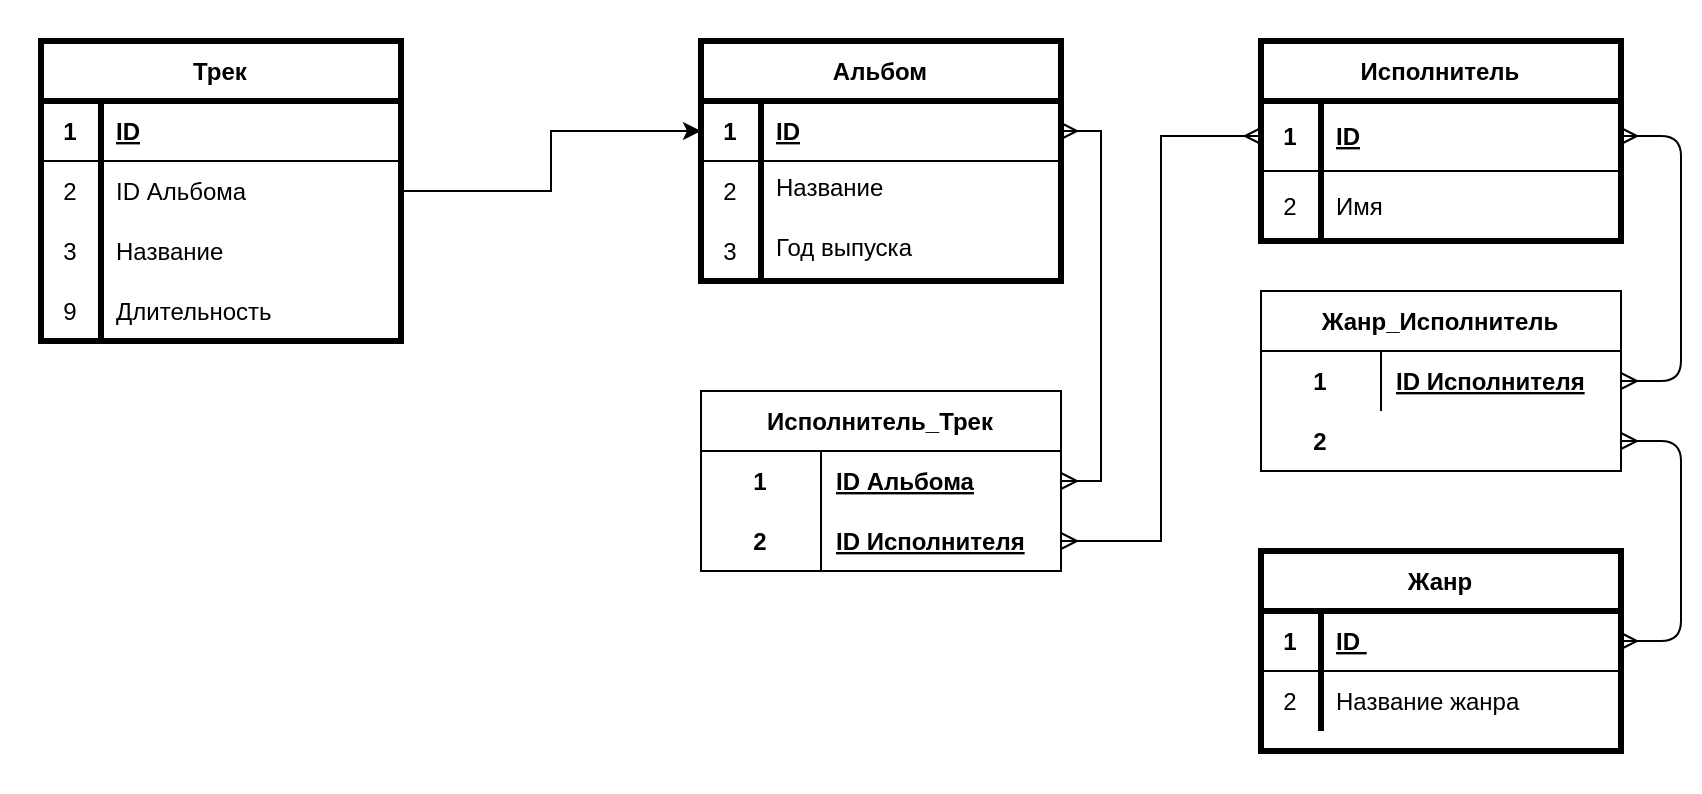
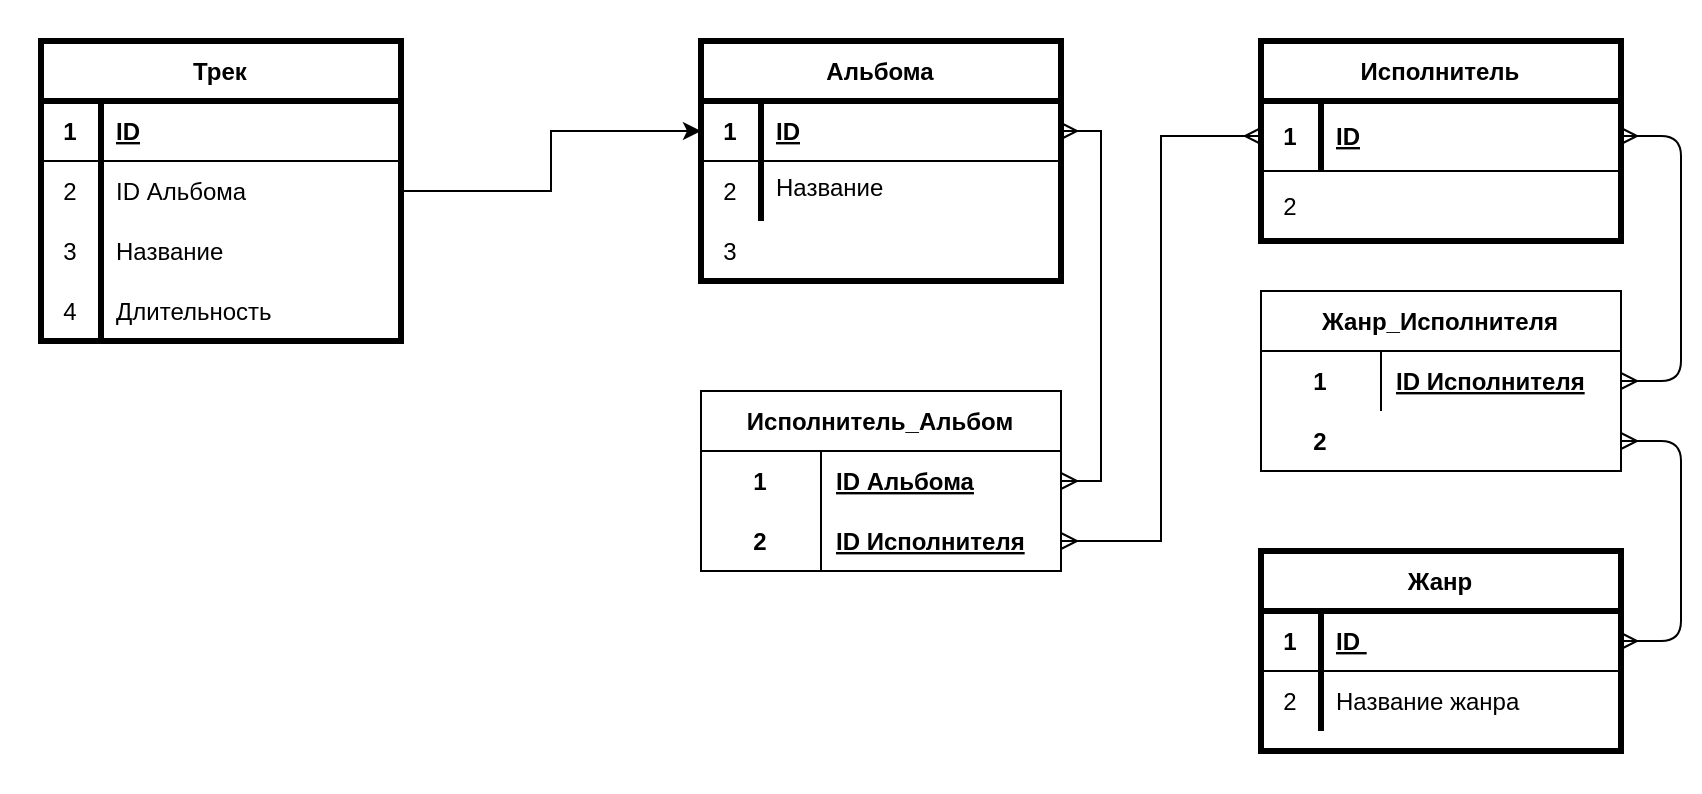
  <mxCell id="0" />
  <mxCell id="1" parent="0" />
- <mxCell id="2" value="Альбом" style="shape=table;startSize=30;container=1;collapsible=1;childLayout=tableLayout;fixedRows=1;rowLines=0;fontStyle=1;align=center;resizeLast=1;strokeWidth=3;fillColor=none;" parent="1" vertex="1"><mxGeometry x="350" y="20" width="180" height="120" as="geometry" /></mxCell>
+ <mxCell id="2" value="Альбома" style="shape=table;startSize=30;container=1;collapsible=1;childLayout=tableLayout;fixedRows=1;rowLines=0;fontStyle=1;align=center;resizeLast=1;strokeWidth=3;fillColor=none;" parent="1" vertex="1"><mxGeometry x="350" y="20" width="180" height="120" as="geometry" /></mxCell>
  <mxCell id="3" value="" style="shape=partialRectangle;collapsible=0;dropTarget=0;pointerEvents=0;fillColor=none;top=0;left=0;bottom=1;right=0;points=[[0,0.5],[1,0.5]];portConstraint=eastwest;" parent="2" vertex="1"><mxGeometry y="30" width="180" height="30" as="geometry" /></mxCell>
  <mxCell id="4" value="1" style="shape=partialRectangle;connectable=0;fillColor=none;top=0;left=0;bottom=0;right=0;fontStyle=1;overflow=hidden;" parent="3" vertex="1"><mxGeometry width="30" height="30" as="geometry" /></mxCell>
  <mxCell id="5" value="ID" style="shape=partialRectangle;connectable=0;fillColor=none;top=0;left=0;bottom=0;right=0;align=left;spacingLeft=6;fontStyle=5;overflow=hidden;" parent="3" vertex="1"><mxGeometry x="30" width="150" height="30" as="geometry" /></mxCell>
  <mxCell id="6" value="" style="shape=partialRectangle;collapsible=0;dropTarget=0;pointerEvents=0;fillColor=none;top=0;left=0;bottom=0;right=0;points=[[0,0.5],[1,0.5]];portConstraint=eastwest;" parent="2" vertex="1"><mxGeometry y="60" width="180" height="30" as="geometry" /></mxCell>
  <mxCell id="7" value="2" style="shape=partialRectangle;connectable=0;fillColor=none;top=0;left=0;bottom=0;right=0;editable=1;overflow=hidden;" parent="6" vertex="1"><mxGeometry width="30" height="30" as="geometry" /></mxCell>
  <mxCell id="8" value="Название" style="shape=partialRectangle;connectable=0;fillColor=none;top=0;left=0;bottom=0;right=0;align=left;spacingLeft=6;overflow=hidden;verticalAlign=top;" parent="6" vertex="1"><mxGeometry x="30" width="150" height="30" as="geometry" /></mxCell>
  <mxCell id="9" value="" style="shape=partialRectangle;collapsible=0;dropTarget=0;pointerEvents=0;fillColor=none;top=0;left=0;bottom=0;right=0;points=[[0,0.5],[1,0.5]];portConstraint=eastwest;" parent="2" vertex="1"><mxGeometry y="90" width="180" height="30" as="geometry" /></mxCell>
  <mxCell id="10" value="3" style="shape=partialRectangle;connectable=0;fillColor=none;top=0;left=0;bottom=0;right=0;editable=1;overflow=hidden;" parent="9" vertex="1"><mxGeometry width="30" height="30" as="geometry" /></mxCell>
- <mxCell id="11" value="Год выпуска&#10;" style="shape=partialRectangle;connectable=0;fillColor=none;top=0;left=0;bottom=0;right=0;align=left;spacingLeft=6;overflow=hidden;verticalAlign=top;" parent="9" vertex="1"><mxGeometry x="30" width="150" height="30" as="geometry" /></mxCell>
  <mxCell id="12" value="Исполнитель" style="shape=table;startSize=30;container=1;collapsible=1;childLayout=tableLayout;fixedRows=1;rowLines=0;fontStyle=1;align=center;resizeLast=1;strokeWidth=3;fillColor=none;labelBorderColor=none;" parent="1" vertex="1"><mxGeometry x="630" y="20" width="180" height="100" as="geometry" /></mxCell>
  <mxCell id="13" value="" style="shape=partialRectangle;collapsible=0;dropTarget=0;pointerEvents=0;fillColor=none;top=0;left=0;bottom=1;right=0;points=[[0,0.5],[1,0.5]];portConstraint=eastwest;" parent="12" vertex="1"><mxGeometry y="30" width="180" height="35" as="geometry" /></mxCell>
  <mxCell id="14" value="1" style="shape=partialRectangle;connectable=0;fillColor=none;top=0;left=0;bottom=0;right=0;fontStyle=1;overflow=hidden;" parent="13" vertex="1"><mxGeometry width="30" height="35" as="geometry" /></mxCell>
  <mxCell id="15" value="ID" style="shape=partialRectangle;connectable=0;fillColor=none;top=0;left=0;bottom=0;right=0;align=left;spacingLeft=6;fontStyle=5;overflow=hidden;" parent="13" vertex="1"><mxGeometry x="30" width="150" height="35" as="geometry" /></mxCell>
  <mxCell id="16" value="" style="shape=partialRectangle;collapsible=0;dropTarget=0;pointerEvents=0;fillColor=none;top=0;left=0;bottom=0;right=0;points=[[0,0.5],[1,0.5]];portConstraint=eastwest;" parent="12" vertex="1"><mxGeometry y="65" width="180" height="35" as="geometry" /></mxCell>
  <mxCell id="17" value="2" style="shape=partialRectangle;connectable=0;fillColor=none;top=0;left=0;bottom=0;right=0;editable=1;overflow=hidden;" parent="16" vertex="1"><mxGeometry width="30" height="35" as="geometry" /></mxCell>
- <mxCell id="18" value="Имя" style="shape=partialRectangle;connectable=0;fillColor=none;top=0;left=0;bottom=0;right=0;align=left;spacingLeft=6;overflow=hidden;" parent="16" vertex="1"><mxGeometry x="30" width="150" height="35" as="geometry" /></mxCell>
  <mxCell id="19" style="edgeStyle=orthogonalEdgeStyle;rounded=0;orthogonalLoop=1;jettySize=auto;html=1;exitX=1;exitY=0.5;exitDx=0;exitDy=0;entryX=0;entryY=0.5;entryDx=0;entryDy=0;" parent="1" source="20" target="3" edge="1"><mxGeometry relative="1" as="geometry" /></mxCell>
  <mxCell id="20" value="Трек" style="shape=table;startSize=30;container=1;collapsible=1;childLayout=tableLayout;fixedRows=1;rowLines=0;fontStyle=1;align=center;resizeLast=1;strokeWidth=3;fillColor=none;" parent="1" vertex="1"><mxGeometry x="20" y="20" width="180" height="150" as="geometry" /></mxCell>
  <mxCell id="21" value="" style="shape=partialRectangle;collapsible=0;dropTarget=0;pointerEvents=0;fillColor=none;top=0;left=0;bottom=1;right=0;points=[[0,0.5],[1,0.5]];portConstraint=eastwest;" parent="20" vertex="1"><mxGeometry y="30" width="180" height="30" as="geometry" /></mxCell>
  <mxCell id="22" value="1" style="shape=partialRectangle;connectable=0;fillColor=none;top=0;left=0;bottom=0;right=0;fontStyle=1;overflow=hidden;" parent="21" vertex="1"><mxGeometry width="30" height="30" as="geometry" /></mxCell>
  <mxCell id="23" value="ID" style="shape=partialRectangle;connectable=0;fillColor=none;top=0;left=0;bottom=0;right=0;align=left;spacingLeft=6;fontStyle=5;overflow=hidden;" parent="21" vertex="1"><mxGeometry x="30" width="150" height="30" as="geometry" /></mxCell>
  <mxCell id="24" value="" style="shape=partialRectangle;collapsible=0;dropTarget=0;pointerEvents=0;fillColor=none;top=0;left=0;bottom=0;right=0;points=[[0,0.5],[1,0.5]];portConstraint=eastwest;" parent="20" vertex="1"><mxGeometry y="60" width="180" height="30" as="geometry" /></mxCell>
  <mxCell id="25" value="2" style="shape=partialRectangle;connectable=0;fillColor=none;top=0;left=0;bottom=0;right=0;editable=1;overflow=hidden;" parent="24" vertex="1"><mxGeometry width="30" height="30" as="geometry" /></mxCell>
  <mxCell id="26" value="ID Альбома" style="shape=partialRectangle;connectable=0;fillColor=none;top=0;left=0;bottom=0;right=0;align=left;spacingLeft=6;overflow=hidden;" parent="24" vertex="1"><mxGeometry x="30" width="150" height="30" as="geometry" /></mxCell>
  <mxCell id="27" value="" style="shape=partialRectangle;collapsible=0;dropTarget=0;pointerEvents=0;fillColor=none;top=0;left=0;bottom=0;right=0;points=[[0,0.5],[1,0.5]];portConstraint=eastwest;" parent="20" vertex="1"><mxGeometry y="90" width="180" height="30" as="geometry" /></mxCell>
  <mxCell id="28" value="3" style="shape=partialRectangle;connectable=0;fillColor=none;top=0;left=0;bottom=0;right=0;editable=1;overflow=hidden;" parent="27" vertex="1"><mxGeometry width="30" height="30" as="geometry" /></mxCell>
  <mxCell id="29" value="Название" style="shape=partialRectangle;connectable=0;fillColor=none;top=0;left=0;bottom=0;right=0;align=left;spacingLeft=6;overflow=hidden;" parent="27" vertex="1"><mxGeometry x="30" width="150" height="30" as="geometry" /></mxCell>
  <mxCell id="30" value="" style="shape=partialRectangle;collapsible=0;dropTarget=0;pointerEvents=0;fillColor=none;top=0;left=0;bottom=0;right=0;points=[[0,0.5],[1,0.5]];portConstraint=eastwest;" parent="20" vertex="1"><mxGeometry y="120" width="180" height="30" as="geometry" /></mxCell>
- <mxCell id="31" value="9" style="shape=partialRectangle;connectable=0;fillColor=none;top=0;left=0;bottom=0;right=0;editable=1;overflow=hidden;" parent="30" vertex="1"><mxGeometry width="30" height="30" as="geometry" /></mxCell>
+ <mxCell id="31" value="4" style="shape=partialRectangle;connectable=0;fillColor=none;top=0;left=0;bottom=0;right=0;editable=1;overflow=hidden;" parent="30" vertex="1"><mxGeometry width="30" height="30" as="geometry" /></mxCell>
  <mxCell id="32" value="Длительность" style="shape=partialRectangle;connectable=0;fillColor=none;top=0;left=0;bottom=0;right=0;align=left;spacingLeft=6;overflow=hidden;" parent="30" vertex="1"><mxGeometry x="30" width="150" height="30" as="geometry" /></mxCell>
  <mxCell id="33" value="Жанр" style="shape=table;startSize=30;container=1;collapsible=1;childLayout=tableLayout;fixedRows=1;rowLines=0;fontStyle=1;align=center;resizeLast=1;strokeWidth=3;fillColor=none;" parent="1" vertex="1"><mxGeometry x="630" y="275" width="180" height="100" as="geometry" /></mxCell>
  <mxCell id="34" value="" style="shape=partialRectangle;collapsible=0;dropTarget=0;pointerEvents=0;fillColor=none;top=0;left=0;bottom=1;right=0;points=[[0,0.5],[1,0.5]];portConstraint=eastwest;" parent="33" vertex="1"><mxGeometry y="30" width="180" height="30" as="geometry" /></mxCell>
  <mxCell id="35" value="1" style="shape=partialRectangle;connectable=0;fillColor=none;top=0;left=0;bottom=0;right=0;fontStyle=1;overflow=hidden;" parent="34" vertex="1"><mxGeometry width="30" height="30" as="geometry" /></mxCell>
  <mxCell id="36" value="ID " style="shape=partialRectangle;connectable=0;fillColor=none;top=0;left=0;bottom=0;right=0;align=left;spacingLeft=6;fontStyle=5;overflow=hidden;" parent="34" vertex="1"><mxGeometry x="30" width="150" height="30" as="geometry" /></mxCell>
  <mxCell id="37" value="" style="shape=partialRectangle;collapsible=0;dropTarget=0;pointerEvents=0;fillColor=none;top=0;left=0;bottom=0;right=0;points=[[0,0.5],[1,0.5]];portConstraint=eastwest;" parent="33" vertex="1"><mxGeometry y="60" width="180" height="30" as="geometry" /></mxCell>
  <mxCell id="38" value="2" style="shape=partialRectangle;connectable=0;fillColor=none;top=0;left=0;bottom=0;right=0;editable=1;overflow=hidden;" parent="37" vertex="1"><mxGeometry width="30" height="30" as="geometry" /></mxCell>
  <mxCell id="39" value="Название жанра" style="shape=partialRectangle;connectable=0;fillColor=none;top=0;left=0;bottom=0;right=0;align=left;spacingLeft=6;overflow=hidden;" parent="37" vertex="1"><mxGeometry x="30" width="150" height="30" as="geometry" /></mxCell>
- <mxCell id="40" value="Жанр_Исполнитель" style="shape=table;startSize=30;container=1;collapsible=1;childLayout=tableLayout;fixedRows=1;rowLines=0;fontStyle=1;align=center;resizeLast=1;" vertex="1" parent="1"><mxGeometry x="630" y="145" width="180" height="90" as="geometry" /></mxCell>
+ <mxCell id="40" value="Жанр_Исполнителя" style="shape=table;startSize=30;container=1;collapsible=1;childLayout=tableLayout;fixedRows=1;rowLines=0;fontStyle=1;align=center;resizeLast=1;" vertex="1" parent="1"><mxGeometry x="630" y="145" width="180" height="90" as="geometry" /></mxCell>
  <mxCell id="41" value="" style="shape=partialRectangle;collapsible=0;dropTarget=0;pointerEvents=0;fillColor=none;top=0;left=0;bottom=0;right=0;points=[[0,0.5],[1,0.5]];portConstraint=eastwest;" vertex="1" parent="40"><mxGeometry y="30" width="180" height="30" as="geometry" /></mxCell>
  <mxCell id="42" value="1" style="shape=partialRectangle;connectable=0;fillColor=none;top=0;left=0;bottom=0;right=0;fontStyle=1;overflow=hidden;" vertex="1" parent="41"><mxGeometry width="60" height="30" as="geometry" /></mxCell>
  <mxCell id="43" value="ID Исполнителя" style="shape=partialRectangle;connectable=0;fillColor=none;top=0;left=0;bottom=0;right=0;align=left;spacingLeft=6;fontStyle=5;overflow=hidden;" vertex="1" parent="41"><mxGeometry x="60" width="120" height="30" as="geometry" /></mxCell>
  <mxCell id="44" value="" style="shape=partialRectangle;collapsible=0;dropTarget=0;pointerEvents=0;fillColor=none;top=0;left=0;bottom=1;right=0;points=[[0,0.5],[1,0.5]];portConstraint=eastwest;" vertex="1" parent="40"><mxGeometry y="60" width="180" height="30" as="geometry" /></mxCell>
  <mxCell id="45" value="2" style="shape=partialRectangle;connectable=0;fillColor=none;top=0;left=0;bottom=0;right=0;fontStyle=1;overflow=hidden;" vertex="1" parent="44"><mxGeometry width="60" height="30" as="geometry" /></mxCell>
- <mxCell id="46" value="Исполнитель_Трек" style="shape=table;startSize=30;container=1;collapsible=1;childLayout=tableLayout;fixedRows=1;rowLines=0;fontStyle=1;align=center;resizeLast=1;" vertex="1" parent="1"><mxGeometry x="350" y="195" width="180" height="90" as="geometry" /></mxCell>
+ <mxCell id="46" value="Исполнитель_Альбом" style="shape=table;startSize=30;container=1;collapsible=1;childLayout=tableLayout;fixedRows=1;rowLines=0;fontStyle=1;align=center;resizeLast=1;" vertex="1" parent="1"><mxGeometry x="350" y="195" width="180" height="90" as="geometry" /></mxCell>
  <mxCell id="47" value="" style="shape=partialRectangle;collapsible=0;dropTarget=0;pointerEvents=0;fillColor=none;top=0;left=0;bottom=0;right=0;points=[[0,0.5],[1,0.5]];portConstraint=eastwest;" vertex="1" parent="46"><mxGeometry y="30" width="180" height="30" as="geometry" /></mxCell>
  <mxCell id="48" value="1" style="shape=partialRectangle;connectable=0;fillColor=none;top=0;left=0;bottom=0;right=0;fontStyle=1;overflow=hidden;" vertex="1" parent="47"><mxGeometry width="60" height="30" as="geometry" /></mxCell>
  <mxCell id="49" value="ID Альбома" style="shape=partialRectangle;connectable=0;fillColor=none;top=0;left=0;bottom=0;right=0;align=left;spacingLeft=6;fontStyle=5;overflow=hidden;" vertex="1" parent="47"><mxGeometry x="60" width="120" height="30" as="geometry" /></mxCell>
  <mxCell id="50" value="" style="shape=partialRectangle;collapsible=0;dropTarget=0;pointerEvents=0;fillColor=none;top=0;left=0;bottom=1;right=0;points=[[0,0.5],[1,0.5]];portConstraint=eastwest;" vertex="1" parent="46"><mxGeometry y="60" width="180" height="30" as="geometry" /></mxCell>
  <mxCell id="51" value="2" style="shape=partialRectangle;connectable=0;fillColor=none;top=0;left=0;bottom=0;right=0;fontStyle=1;overflow=hidden;" vertex="1" parent="50"><mxGeometry width="60" height="30" as="geometry" /></mxCell>
  <mxCell id="52" value="ID Исполнителя" style="shape=partialRectangle;connectable=0;fillColor=none;top=0;left=0;bottom=0;right=0;align=left;spacingLeft=6;fontStyle=5;overflow=hidden;" vertex="1" parent="50"><mxGeometry x="60" width="120" height="30" as="geometry" /></mxCell>
  <mxCell id="53" value="" style="edgeStyle=entityRelationEdgeStyle;fontSize=12;html=1;endArrow=ERmany;endFill=0;startArrow=ERmany;entryX=1;entryY=0.5;entryDx=0;entryDy=0;exitX=1;exitY=0.5;exitDx=0;exitDy=0;startFill=0;" edge="1" parent="1" source="41" target="13"><mxGeometry width="100" height="100" relative="1" as="geometry"><mxPoint x="390" y="295" as="sourcePoint" /><mxPoint x="490" y="195" as="targetPoint" /></mxGeometry></mxCell>
  <mxCell id="54" value="" style="edgeStyle=entityRelationEdgeStyle;fontSize=12;html=1;endArrow=ERmany;startArrow=ERmany;entryX=1;entryY=0.5;entryDx=0;entryDy=0;exitX=1;exitY=0.5;exitDx=0;exitDy=0;" edge="1" parent="1" source="34" target="44"><mxGeometry width="100" height="100" relative="1" as="geometry"><mxPoint x="810" y="425" as="sourcePoint" /><mxPoint x="910" y="325" as="targetPoint" /></mxGeometry></mxCell>
  <mxCell id="55" style="edgeStyle=orthogonalEdgeStyle;rounded=0;orthogonalLoop=1;jettySize=auto;html=1;exitX=0;exitY=0.5;exitDx=0;exitDy=0;entryX=1;entryY=0.5;entryDx=0;entryDy=0;startArrow=ERmany;startFill=0;endArrow=ERmany;endFill=0;" edge="1" parent="1" source="13" target="50"><mxGeometry relative="1" as="geometry" /></mxCell>
  <mxCell id="56" style="edgeStyle=orthogonalEdgeStyle;rounded=0;orthogonalLoop=1;jettySize=auto;html=1;exitX=1;exitY=0.5;exitDx=0;exitDy=0;entryX=1;entryY=0.5;entryDx=0;entryDy=0;startArrow=ERmany;startFill=0;endArrow=ERmany;endFill=0;" edge="1" parent="1" source="47" target="3"><mxGeometry relative="1" as="geometry" /></mxCell>
